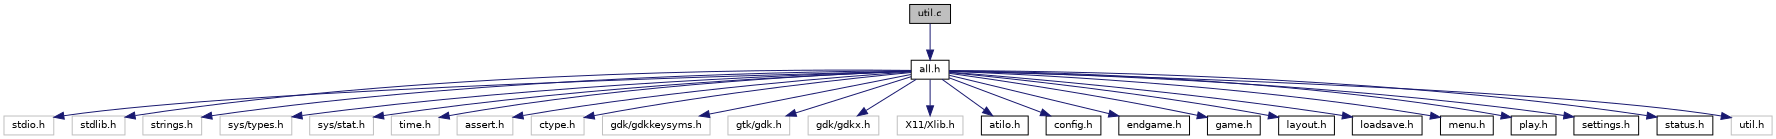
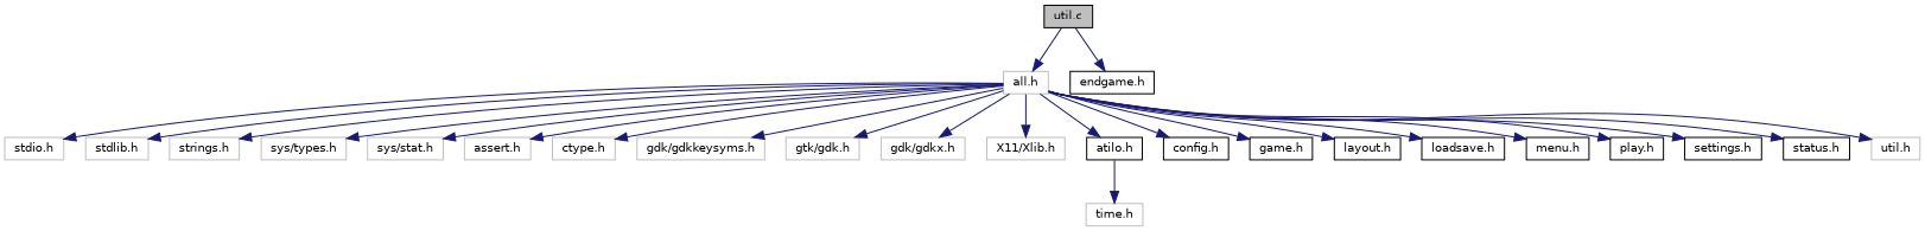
  digraph {
    node [color=grey75 fillcolor=white fontname=Helvetica fontsize=10 shape=record style=filled]
    edge [color=midnightblue fontname=Helvetica fontsize=10 labelfontname=Helvetica labelfontsize=10 style=solid]
    n1 [color=black fillcolor=grey75 fontcolor=black height=0.2 label="util.c" width=0.4]
-   n2 [color=black height=0.2 label="all.h" width=0.4]
+   n2 [height=0.2 label="all.h" width=0.4]
    n3 [height=0.2 label="stdio.h" width=0.4]
    n4 [height=0.2 label="stdlib.h" width=0.4]
    n5 [height=0.2 label="strings.h" width=0.4]
    n6 [height=0.2 label="sys/types.h" width=0.4]
    n7 [height=0.2 label="sys/stat.h" width=0.4]
    n8 [height=0.2 label="time.h" width=0.4]
    n9 [height=0.2 label="assert.h" width=0.4]
    n10 [height=0.2 label="ctype.h" width=0.4]
    n11 [height=0.2 label="gdk/gdkkeysyms.h" width=0.4]
    n12 [height=0.2 label="gtk/gdk.h" width=0.4]
    n13 [height=0.2 label="gdk/gdkx.h" width=0.4]
    n14 [height=0.2 label="X11/Xlib.h" width=0.4]
    n15 [color=black height=0.2 label="atilo.h" width=0.4]
    n16 [color=black height=0.2 label="config.h" width=0.4]
    n17 [color=black height=0.2 label="endgame.h" width=0.4]
    n18 [color=black height=0.2 label="game.h" width=0.4]
    n19 [color=black height=0.2 label="layout.h" width=0.4]
    n20 [color=black height=0.2 label="loadsave.h" width=0.4]
    n21 [color=black height=0.2 label="menu.h" width=0.4]
    n22 [color=black height=0.2 label="play.h" width=0.4]
    n23 [color=black height=0.2 label="settings.h" width=0.4]
    n24 [color=black height=0.2 label="status.h" width=0.4]
    n25 [height=0.2 label="util.h" width=0.4]
    n1 -> n2
    n2 -> n3
    n2 -> n4
    n2 -> n5
    n2 -> n6
    n2 -> n7
-   n2 -> n8
+   n15 -> n8
    n2 -> n9
    n2 -> n10
    n2 -> n11
    n2 -> n12
    n2 -> n13
    n2 -> n14
    n2 -> n15
    n2 -> n16
-   n2 -> n17
+   n1 -> n17
    n2 -> n18
    n2 -> n19
    n2 -> n20
    n2 -> n21
    n2 -> n22
    n2 -> n23
    n2 -> n24
    n2 -> n25
  }
